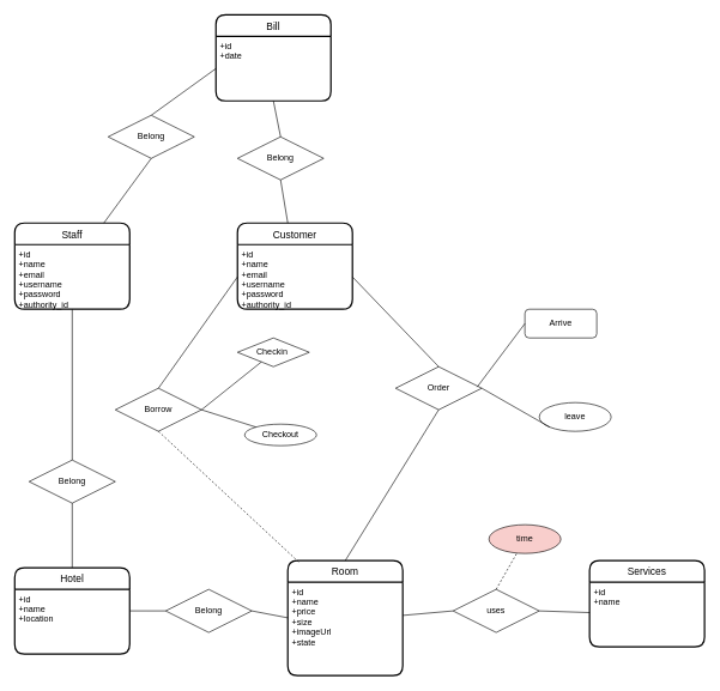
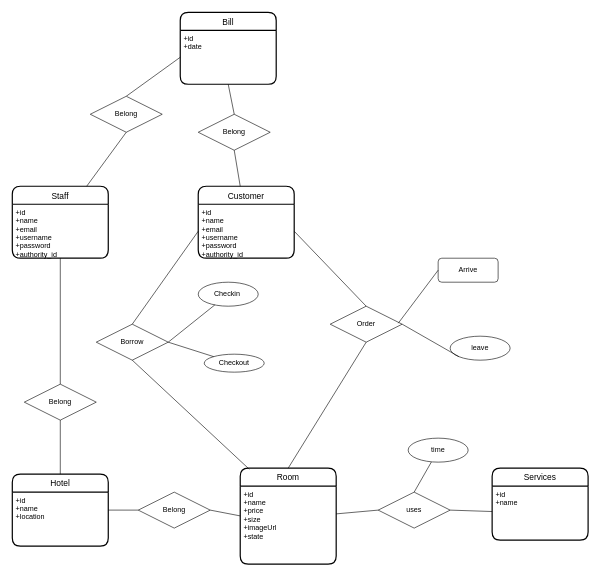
  <mxCell id="0" />
  <mxCell id="1" parent="0" />
  <mxCell id="2" value="Staff" style="swimlane;childLayout=stackLayout;horizontal=1;startSize=30;horizontalStack=0;rounded=1;fontSize=14;fontStyle=0;strokeWidth=2;resizeParent=0;resizeLast=1;shadow=0;dashed=0;align=center;" parent="1" vertex="1"><mxGeometry x="20" y="310" width="160" height="120" as="geometry" /></mxCell>
  <mxCell id="3" value="+id&#10;+name&#10;+email&#10;+username&#10;+password&#10;+authority_id" style="align=left;strokeColor=none;fillColor=none;spacingLeft=4;fontSize=12;verticalAlign=top;resizable=0;rotatable=0;part=1;" parent="2" vertex="1"><mxGeometry y="30" width="160" height="90" as="geometry" /></mxCell>
  <mxCell id="4" value="Hotel" style="swimlane;childLayout=stackLayout;horizontal=1;startSize=30;horizontalStack=0;rounded=1;fontSize=14;fontStyle=0;strokeWidth=2;resizeParent=0;resizeLast=1;shadow=0;dashed=0;align=center;" parent="1" vertex="1"><mxGeometry x="20" y="790" width="160" height="120" as="geometry" /></mxCell>
  <mxCell id="5" value="+id&#10;+name&#10;+location" style="align=left;strokeColor=none;fillColor=none;spacingLeft=4;fontSize=12;verticalAlign=top;resizable=0;rotatable=0;part=1;" parent="4" vertex="1"><mxGeometry y="30" width="160" height="90" as="geometry" /></mxCell>
  <mxCell id="6" value="Room" style="swimlane;childLayout=stackLayout;horizontal=1;startSize=30;horizontalStack=0;rounded=1;fontSize=14;fontStyle=0;strokeWidth=2;resizeParent=0;resizeLast=1;shadow=0;dashed=0;align=center;" parent="1" vertex="1"><mxGeometry x="400" y="780" width="160" height="160" as="geometry" /></mxCell>
  <mxCell id="7" value="+id&#10;+name&#10;+price&#10;+size&#10;+imageUrl&#10;+state" style="align=left;strokeColor=none;fillColor=none;spacingLeft=4;fontSize=12;verticalAlign=top;resizable=0;rotatable=0;part=1;" parent="6" vertex="1"><mxGeometry y="30" width="160" height="130" as="geometry" /></mxCell>
  <mxCell id="8" value="Services" style="swimlane;childLayout=stackLayout;horizontal=1;startSize=30;horizontalStack=0;rounded=1;fontSize=14;fontStyle=0;strokeWidth=2;resizeParent=0;resizeLast=1;shadow=0;dashed=0;align=center;" parent="1" vertex="1"><mxGeometry x="820" y="780" width="160" height="120" as="geometry" /></mxCell>
  <mxCell id="9" value="+id&#10;+name" style="align=left;strokeColor=none;fillColor=none;spacingLeft=4;fontSize=12;verticalAlign=top;resizable=0;rotatable=0;part=1;" parent="8" vertex="1"><mxGeometry y="30" width="160" height="90" as="geometry" /></mxCell>
  <mxCell id="10" value="Belong" style="shape=rhombus;perimeter=rhombusPerimeter;whiteSpace=wrap;html=1;align=center;" parent="1" vertex="1"><mxGeometry x="230" y="820" width="120" height="60" as="geometry" /></mxCell>
  <mxCell id="11" value="" style="endArrow=none;html=1;rounded=0;strokeWidth=1;exitX=1;exitY=0.333;exitDx=0;exitDy=0;exitPerimeter=0;entryX=0;entryY=0.5;entryDx=0;entryDy=0;" parent="1" source="5" target="10" edge="1"><mxGeometry relative="1" as="geometry"><mxPoint x="210" y="780.005" as="sourcePoint" /><mxPoint x="270" y="840" as="targetPoint" /></mxGeometry></mxCell>
  <mxCell id="12" value="" style="endArrow=none;html=1;rounded=0;strokeWidth=1;exitX=1;exitY=0.5;exitDx=0;exitDy=0;" parent="1" source="10" target="7" edge="1"><mxGeometry relative="1" as="geometry"><mxPoint x="320" y="820.005" as="sourcePoint" /><mxPoint x="392.727" y="821.736" as="targetPoint" /></mxGeometry></mxCell>
  <mxCell id="13" value="" style="endArrow=none;html=1;rounded=0;strokeWidth=1;exitX=1;exitY=0.5;exitDx=0;exitDy=0;" parent="1" source="15" target="9" edge="1"><mxGeometry relative="1" as="geometry"><mxPoint x="610" y="839.135" as="sourcePoint" /><mxPoint x="682.727" y="840.866" as="targetPoint" /></mxGeometry></mxCell>
- <mxCell id="14" style="edgeStyle=none;rounded=0;orthogonalLoop=1;jettySize=auto;html=1;exitX=0.5;exitY=0;exitDx=0;exitDy=0;strokeWidth=1;endArrow=none;endFill=0;dashed=1;" parent="1" source="15" target="36" edge="1"><mxGeometry relative="1" as="geometry" /></mxCell>
+ <mxCell id="14" style="edgeStyle=none;rounded=0;orthogonalLoop=1;jettySize=auto;html=1;exitX=0.5;exitY=0;exitDx=0;exitDy=0;strokeWidth=1;endArrow=none;endFill=0;" parent="1" source="15" target="36" edge="1"><mxGeometry relative="1" as="geometry" /></mxCell>
  <mxCell id="15" value="uses" style="shape=rhombus;perimeter=rhombusPerimeter;whiteSpace=wrap;html=1;align=center;" parent="1" vertex="1"><mxGeometry x="630" y="820" width="120" height="60" as="geometry" /></mxCell>
  <mxCell id="16" value="" style="endArrow=none;html=1;rounded=0;strokeWidth=1;entryX=0;entryY=0.5;entryDx=0;entryDy=0;exitX=1;exitY=0.356;exitDx=0;exitDy=0;exitPerimeter=0;" parent="1" source="7" target="15" edge="1"><mxGeometry relative="1" as="geometry"><mxPoint x="590" y="790.005" as="sourcePoint" /><mxPoint x="662.727" y="791.736" as="targetPoint" /></mxGeometry></mxCell>
  <mxCell id="17" value="Order" style="shape=rhombus;perimeter=rhombusPerimeter;whiteSpace=wrap;html=1;align=center;" parent="1" vertex="1"><mxGeometry x="550" y="510" width="120" height="60" as="geometry" /></mxCell>
  <mxCell id="18" value="Customer" style="swimlane;childLayout=stackLayout;horizontal=1;startSize=30;horizontalStack=0;rounded=1;fontSize=14;fontStyle=0;strokeWidth=2;resizeParent=0;resizeLast=1;shadow=0;dashed=0;align=center;" parent="1" vertex="1"><mxGeometry x="330" y="310" width="160" height="120" as="geometry" /></mxCell>
  <mxCell id="19" value="+id&#10;+name&#10;+email&#10;+username&#10;+password&#10;+authority_id" style="align=left;strokeColor=none;fillColor=none;spacingLeft=4;fontSize=12;verticalAlign=top;resizable=0;rotatable=0;part=1;" parent="18" vertex="1"><mxGeometry y="30" width="160" height="90" as="geometry" /></mxCell>
  <mxCell id="20" value="" style="endArrow=none;html=1;rounded=0;strokeWidth=1;exitX=0.5;exitY=1;exitDx=0;exitDy=0;entryX=0.5;entryY=0;entryDx=0;entryDy=0;" parent="1" source="17" target="6" edge="1"><mxGeometry relative="1" as="geometry"><mxPoint x="510" y="700" as="sourcePoint" /><mxPoint x="510" y="780" as="targetPoint" /></mxGeometry></mxCell>
  <mxCell id="21" value="" style="endArrow=none;html=1;rounded=0;strokeWidth=1;exitX=1;exitY=0.5;exitDx=0;exitDy=0;entryX=0.5;entryY=0;entryDx=0;entryDy=0;" parent="1" source="19" target="17" edge="1"><mxGeometry relative="1" as="geometry"><mxPoint x="340" y="320" as="sourcePoint" /><mxPoint x="420" y="390" as="targetPoint" /></mxGeometry></mxCell>
  <mxCell id="22" value="Borrow" style="shape=rhombus;perimeter=rhombusPerimeter;whiteSpace=wrap;html=1;align=center;" parent="1" vertex="1"><mxGeometry x="160" y="540" width="120" height="60" as="geometry" /></mxCell>
  <mxCell id="23" value="" style="endArrow=none;html=1;rounded=0;strokeWidth=1;exitX=0;exitY=0.5;exitDx=0;exitDy=0;entryX=0.5;entryY=0;entryDx=0;entryDy=0;" parent="1" source="19" target="22" edge="1"><mxGeometry relative="1" as="geometry"><mxPoint x="190" y="250" as="sourcePoint" /><mxPoint x="220" y="565" as="targetPoint" /></mxGeometry></mxCell>
- <mxCell id="24" value="" style="endArrow=none;html=1;rounded=0;strokeWidth=1;exitX=0.5;exitY=1;exitDx=0;exitDy=0;entryX=0.095;entryY=0.012;entryDx=0;entryDy=0;entryPerimeter=0;dashed=1;" parent="1" source="22" target="6" edge="1"><mxGeometry relative="1" as="geometry"><mxPoint x="340" y="625" as="sourcePoint" /><mxPoint x="360" y="900" as="targetPoint" /></mxGeometry></mxCell>
+ <mxCell id="24" value="" style="endArrow=none;html=1;rounded=0;strokeWidth=1;exitX=0.5;exitY=1;exitDx=0;exitDy=0;entryX=0.095;entryY=0.012;entryDx=0;entryDy=0;entryPerimeter=0;" parent="1" source="22" target="6" edge="1"><mxGeometry relative="1" as="geometry"><mxPoint x="340" y="625" as="sourcePoint" /><mxPoint x="360" y="900" as="targetPoint" /></mxGeometry></mxCell>
  <mxCell id="25" value="Belong" style="shape=rhombus;perimeter=rhombusPerimeter;whiteSpace=wrap;html=1;align=center;" parent="1" vertex="1"><mxGeometry x="40" y="640" width="120" height="60" as="geometry" /></mxCell>
  <mxCell id="26" value="" style="endArrow=none;html=1;rounded=0;strokeWidth=1;exitX=0.5;exitY=1;exitDx=0;exitDy=0;entryX=0.5;entryY=0;entryDx=0;entryDy=0;" parent="1" source="3" target="25" edge="1"><mxGeometry relative="1" as="geometry"><mxPoint x="-10" y="530" as="sourcePoint" /><mxPoint x="-90" y="695" as="targetPoint" /></mxGeometry></mxCell>
  <mxCell id="27" value="" style="endArrow=none;html=1;rounded=0;strokeWidth=1;exitX=0.5;exitY=1;exitDx=0;exitDy=0;entryX=0.5;entryY=0;entryDx=0;entryDy=0;" parent="1" source="25" target="4" edge="1"><mxGeometry relative="1" as="geometry"><mxPoint x="-20" y="590" as="sourcePoint" /><mxPoint x="-100" y="755" as="targetPoint" /></mxGeometry></mxCell>
  <mxCell id="28" value="leave" style="ellipse;whiteSpace=wrap;html=1;align=center;" parent="1" vertex="1"><mxGeometry x="750" y="560" width="100" height="40" as="geometry" /></mxCell>
  <mxCell id="29" value="" style="endArrow=none;html=1;rounded=0;strokeWidth=1;exitX=0;exitY=1;exitDx=0;exitDy=0;entryX=1;entryY=0.5;entryDx=0;entryDy=0;" parent="1" source="28" target="17" edge="1"><mxGeometry relative="1" as="geometry"><mxPoint x="720" y="600" as="sourcePoint" /><mxPoint x="590" y="810" as="targetPoint" /></mxGeometry></mxCell>
  <mxCell id="30" value="Arrive" style="whiteSpace=wrap;html=1;align=center;rounded=1;" parent="1" vertex="1"><mxGeometry x="730" y="430" width="100" height="40" as="geometry" /></mxCell>
  <mxCell id="31" value="" style="endArrow=none;html=1;rounded=0;strokeWidth=1;exitX=0.946;exitY=0.473;exitDx=0;exitDy=0;entryX=0;entryY=0.5;entryDx=0;entryDy=0;exitPerimeter=0;" parent="1" source="17" target="30" edge="1"><mxGeometry relative="1" as="geometry"><mxPoint x="550.004" y="539.996" as="sourcePoint" /><mxPoint x="455.15" y="525.77" as="targetPoint" /></mxGeometry></mxCell>
- <mxCell id="32" value="Checkin&amp;nbsp;" style="rhombus;whiteSpace=wrap;html=1;align=center;" parent="1" vertex="1"><mxGeometry x="330" y="470" width="100" height="40" as="geometry" /></mxCell>
+ <mxCell id="32" value="Checkin&amp;nbsp;" style="ellipse;whiteSpace=wrap;html=1;align=center;" parent="1" vertex="1"><mxGeometry x="330" y="470" width="100" height="40" as="geometry" /></mxCell>
  <mxCell id="33" value="Checkout" style="ellipse;whiteSpace=wrap;html=1;align=center;" parent="1" vertex="1"><mxGeometry x="340" y="590" width="100" height="30" as="geometry" /></mxCell>
  <mxCell id="34" value="" style="endArrow=none;html=1;rounded=0;strokeWidth=1;entryX=1;entryY=0.5;entryDx=0;entryDy=0;" parent="1" source="32" target="22" edge="1"><mxGeometry relative="1" as="geometry"><mxPoint x="330" y="395" as="sourcePoint" /><mxPoint x="230" y="550" as="targetPoint" /></mxGeometry></mxCell>
  <mxCell id="35" value="" style="endArrow=none;html=1;rounded=0;strokeWidth=1;entryX=1;entryY=0.5;entryDx=0;entryDy=0;" parent="1" source="33" target="22" edge="1"><mxGeometry relative="1" as="geometry"><mxPoint x="774.854" y="564.226" as="sourcePoint" /><mxPoint x="680" y="550" as="targetPoint" /></mxGeometry></mxCell>
- <mxCell id="36" value="time" style="ellipse;whiteSpace=wrap;html=1;align=center;fillColor=#f8cecc;" parent="1" vertex="1"><mxGeometry x="680" y="730" width="100" height="40" as="geometry" /></mxCell>
+ <mxCell id="36" value="time" style="ellipse;whiteSpace=wrap;html=1;align=center;" parent="1" vertex="1"><mxGeometry x="680" y="730" width="100" height="40" as="geometry" /></mxCell>
  <mxCell id="37" value="Bill" style="swimlane;childLayout=stackLayout;horizontal=1;startSize=30;horizontalStack=0;rounded=1;fontSize=14;fontStyle=0;strokeWidth=2;resizeParent=0;resizeLast=1;shadow=0;dashed=0;align=center;" vertex="1" parent="1"><mxGeometry x="300" y="20" width="160" height="120" as="geometry" /></mxCell>
  <mxCell id="38" value="+id&#10;+date&#10;" style="align=left;strokeColor=none;fillColor=none;spacingLeft=4;fontSize=12;verticalAlign=top;resizable=0;rotatable=0;part=1;" vertex="1" parent="37"><mxGeometry y="30" width="160" height="90" as="geometry" /></mxCell>
  <mxCell id="39" value="" style="endArrow=none;html=1;rounded=0;strokeWidth=1;exitX=0;exitY=0.5;exitDx=0;exitDy=0;entryX=0.5;entryY=0;entryDx=0;entryDy=0;" edge="1" parent="1" source="38" target="43"><mxGeometry relative="1" as="geometry"><mxPoint x="100" y="110" as="sourcePoint" /><mxPoint x="220" y="235" as="targetPoint" /></mxGeometry></mxCell>
  <mxCell id="40" value="Belong" style="shape=rhombus;perimeter=rhombusPerimeter;whiteSpace=wrap;html=1;align=center;" vertex="1" parent="1"><mxGeometry x="330" y="190" width="120" height="60" as="geometry" /></mxCell>
  <mxCell id="41" value="" style="endArrow=none;html=1;rounded=0;strokeWidth=1;exitX=0.5;exitY=1;exitDx=0;exitDy=0;entryX=0.5;entryY=0;entryDx=0;entryDy=0;" edge="1" parent="1" source="38" target="40"><mxGeometry relative="1" as="geometry"><mxPoint x="300" y="150" as="sourcePoint" /><mxPoint x="300" y="360" as="targetPoint" /></mxGeometry></mxCell>
  <mxCell id="42" value="" style="endArrow=none;html=1;rounded=0;strokeWidth=1;exitX=0.5;exitY=1;exitDx=0;exitDy=0;" edge="1" parent="1" source="40" target="18"><mxGeometry relative="1" as="geometry"><mxPoint x="270" y="270" as="sourcePoint" /><mxPoint x="270" y="480" as="targetPoint" /></mxGeometry></mxCell>
  <mxCell id="43" value="Belong" style="shape=rhombus;perimeter=rhombusPerimeter;whiteSpace=wrap;html=1;align=center;" vertex="1" parent="1"><mxGeometry x="150" y="160" width="120" height="60" as="geometry" /></mxCell>
  <mxCell id="44" value="" style="endArrow=none;html=1;rounded=0;strokeWidth=1;exitX=0.5;exitY=1;exitDx=0;exitDy=0;" edge="1" parent="1" source="43" target="2"><mxGeometry relative="1" as="geometry"><mxPoint x="160" y="200" as="sourcePoint" /><mxPoint x="50" y="355" as="targetPoint" /></mxGeometry></mxCell>
